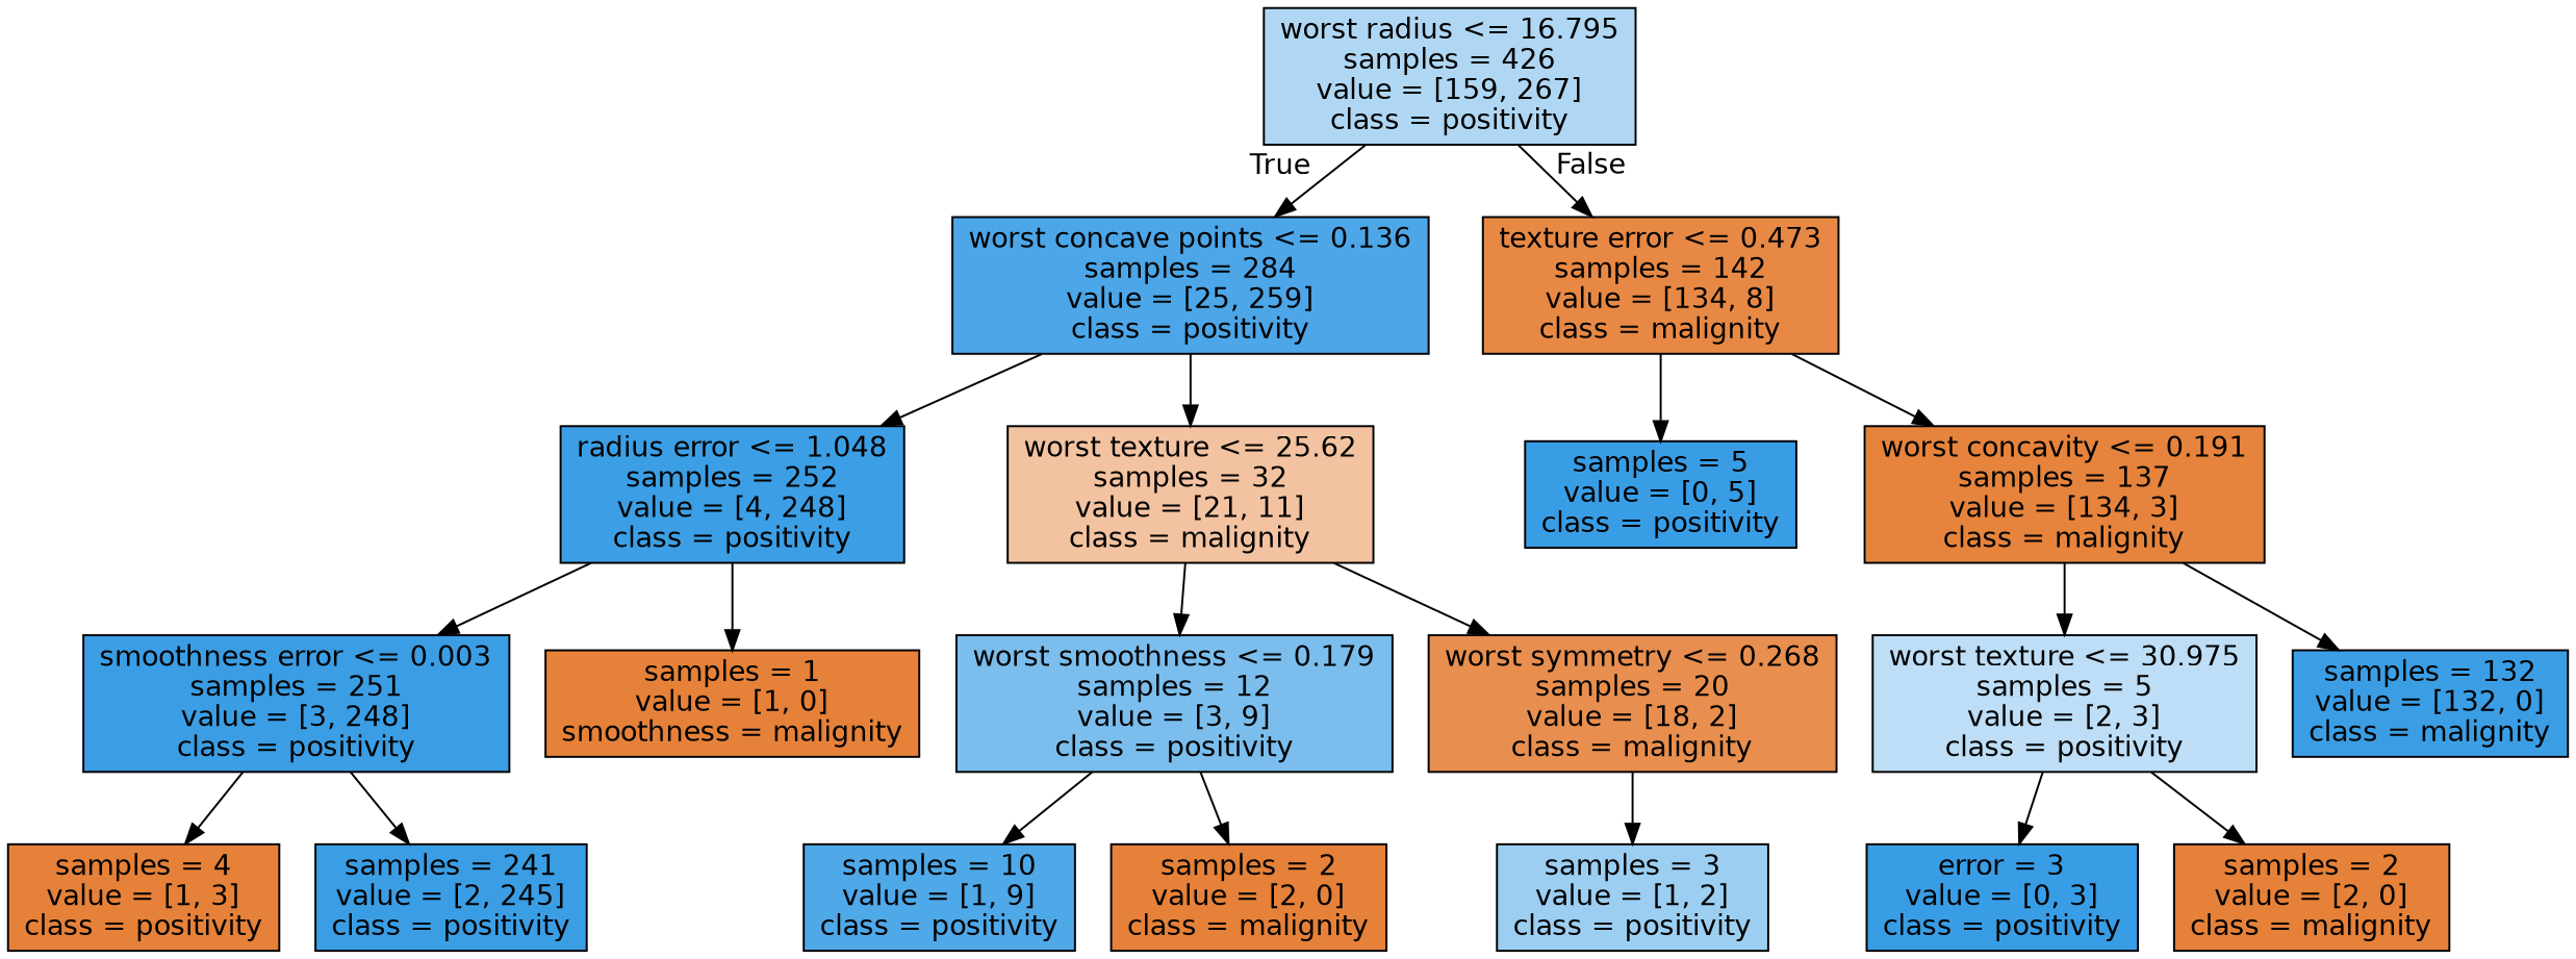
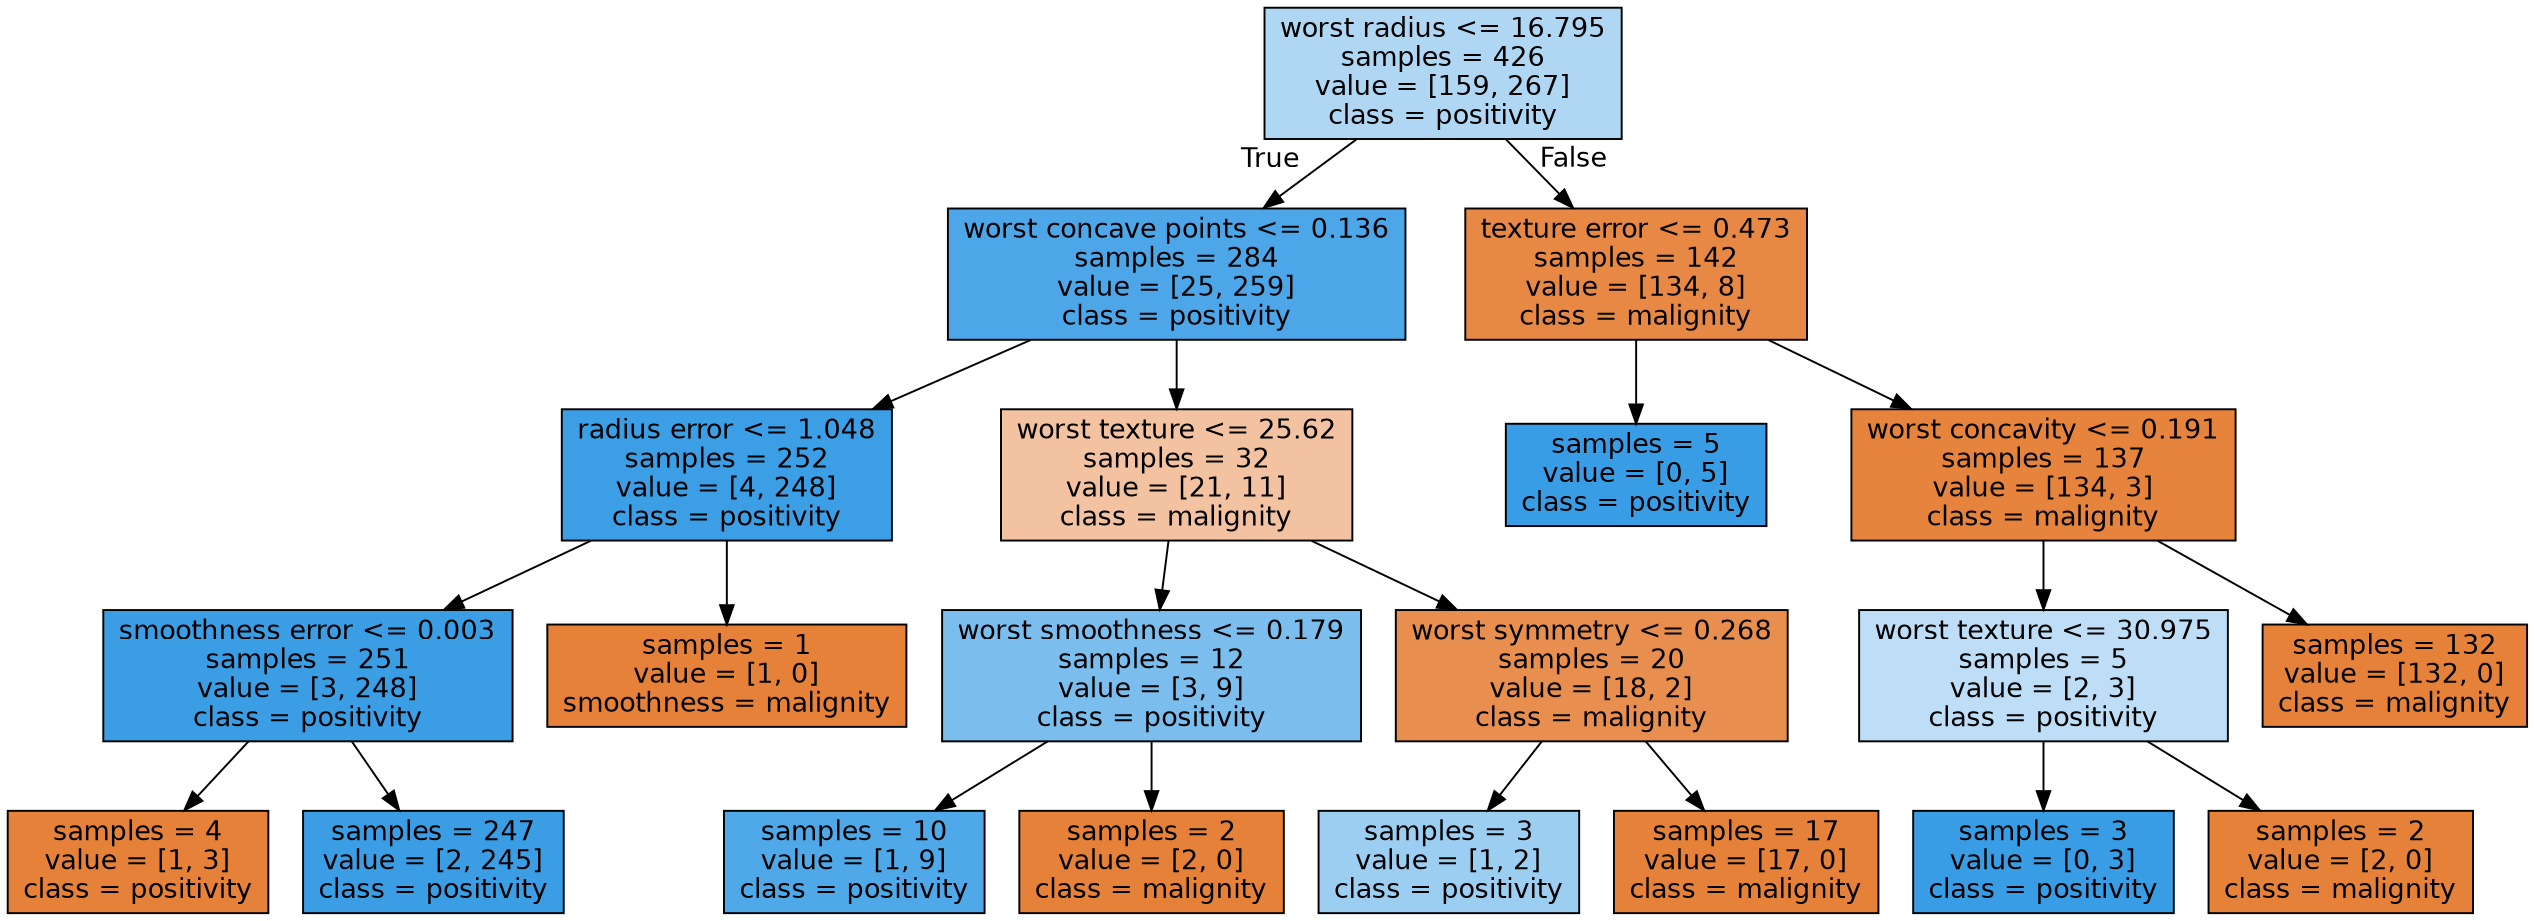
  digraph {
    node [color=black fillcolor="#e58139" fontname=helvetica shape=box style=filled]
    edge [fontname=helvetica]
    n1 [fillcolor="#afd7f4" label="worst radius <= 16.795\nsamples = 426\nvalue = [159, 267]\nclass = positivity"]
    n2 [fillcolor="#4ca6e8" label="worst concave points <= 0.136\nsamples = 284\nvalue = [25, 259]\nclass = positivity"]
    n3 [fillcolor="#e78945" label="texture error <= 0.473\nsamples = 142\nvalue = [134, 8]\nclass = malignity"]
    n4 [fillcolor="#3c9fe5" label="radius error <= 1.048\nsamples = 252\nvalue = [4, 248]\nclass = positivity"]
    n5 [fillcolor="#f3c3a1" label="worst texture <= 25.62\nsamples = 32\nvalue = [21, 11]\nclass = malignity"]
    n6 [fillcolor="#399de5" label="samples = 5\nvalue = [0, 5]\nclass = positivity"]
    n7 [fillcolor="#e6843d" label="worst concavity <= 0.191\nsamples = 137\nvalue = [134, 3]\nclass = malignity"]
    n8 [fillcolor="#3b9ee5" label="smoothness error <= 0.003\nsamples = 251\nvalue = [3, 248]\nclass = positivity"]
    n9 [label="samples = 1\nvalue = [1, 0]\nsmoothness = malignity"]
    n10 [fillcolor="#7bbeee" label="worst smoothness <= 0.179\nsamples = 12\nvalue = [3, 9]\nclass = positivity"]
    n11 [fillcolor="#e88f4f" label="worst symmetry <= 0.268\nsamples = 20\nvalue = [18, 2]\nclass = malignity"]
    n12 [label="samples = 4\nvalue = [1, 3]\nclass = positivity"]
-   n13 [fillcolor="#3b9ee5" label="samples = 241\nvalue = [2, 245]\nclass = positivity"]
+   n13 [fillcolor="#3b9ee5" label="samples = 247\nvalue = [2, 245]\nclass = positivity"]
    n14 [fillcolor="#4fa8e8" label="samples = 10\nvalue = [1, 9]\nclass = positivity"]
    n15 [label="samples = 2\nvalue = [2, 0]\nclass = malignity"]
    n16 [fillcolor="#9ccef2" label="samples = 3\nvalue = [1, 2]\nclass = positivity"]
+   n17 [label="samples = 17\nvalue = [17, 0]\nclass = malignity"]
    n18 [fillcolor="#bddef6" label="worst texture <= 30.975\nsamples = 5\nvalue = [2, 3]\nclass = positivity"]
-   n19 [fillcolor="#3b9ee5" label="samples = 132\nvalue = [132, 0]\nclass = malignity"]
-   n20 [fillcolor="#399de5" label="error = 3\nvalue = [0, 3]\nclass = positivity"]
+   n19 [label="samples = 132\nvalue = [132, 0]\nclass = malignity"]
+   n20 [fillcolor="#399de5" label="samples = 3\nvalue = [0, 3]\nclass = positivity"]
    n21 [label="samples = 2\nvalue = [2, 0]\nclass = malignity"]
    n1 -> n2 [headlabel=True labelangle=45 labeldistance=2.5]
    n1 -> n3 [headlabel=False labelangle=-45 labeldistance=2.5]
    n2 -> n4
    n2 -> n5
    n3 -> n6
    n3 -> n7
    n4 -> n8
    n4 -> n9
    n5 -> n10
    n5 -> n11
    n7 -> n18
    n7 -> n19
    n8 -> n12
    n8 -> n13
    n10 -> n14
    n10 -> n15
    n11 -> n16
+   n11 -> n17
    n18 -> n20
    n18 -> n21
  }
